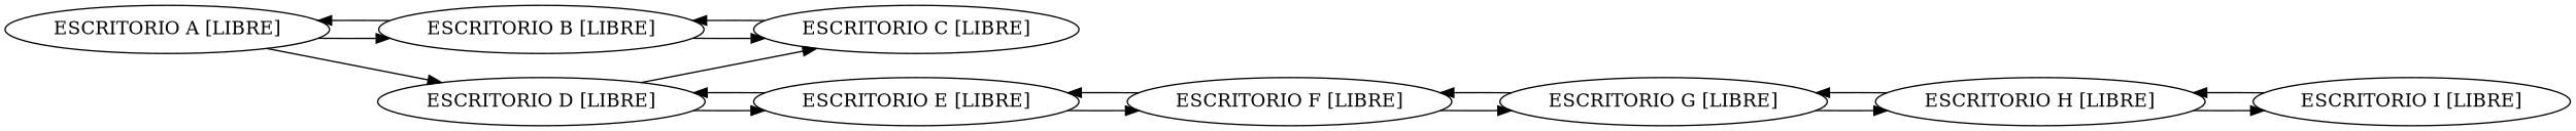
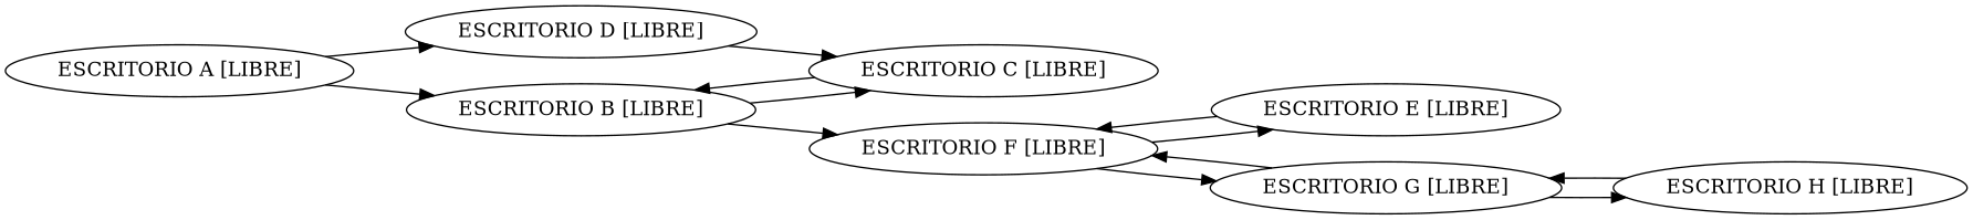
  digraph {
    rankdir=LR
    n1 [label="ESCRITORIO A [LIBRE]"]
    n2 [label="ESCRITORIO B [LIBRE]"]
    n3 [label="ESCRITORIO D [LIBRE]"]
    n4 [label="ESCRITORIO C [LIBRE]"]
    n5 [label="ESCRITORIO E [LIBRE]"]
    n6 [label="ESCRITORIO F [LIBRE]"]
    n7 [label="ESCRITORIO G [LIBRE]"]
    n8 [label="ESCRITORIO H [LIBRE]"]
-   n9 [label="ESCRITORIO I [LIBRE]"]
    n1 -> n2
    n1 -> n3
-   n2 -> n1
+   n2 -> n6
    n2 -> n4
    n3 -> n4
-   n3 -> n5
    n4 -> n2
-   n5 -> n3
    n5 -> n6
    n6 -> n5
    n6 -> n7
    n7 -> n6
    n7 -> n8
    n8 -> n7
-   n8 -> n9
-   n9 -> n8
  }
